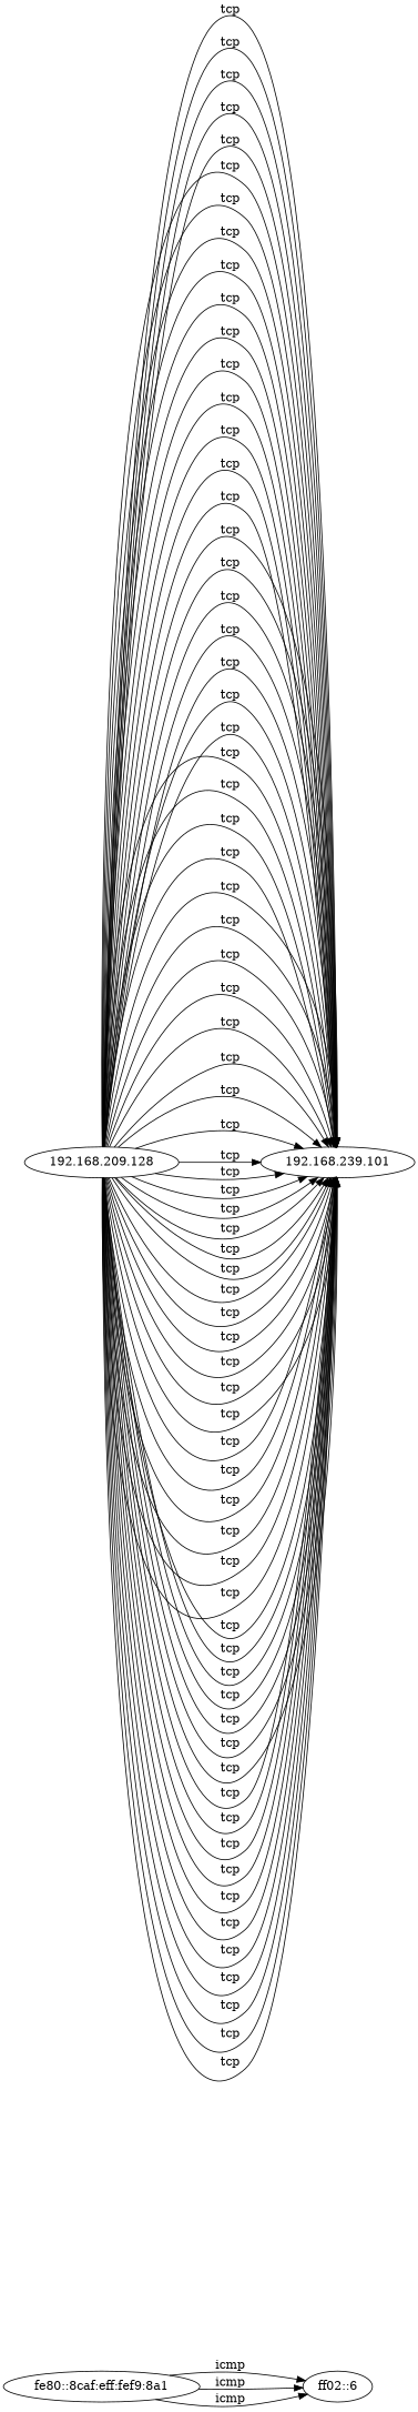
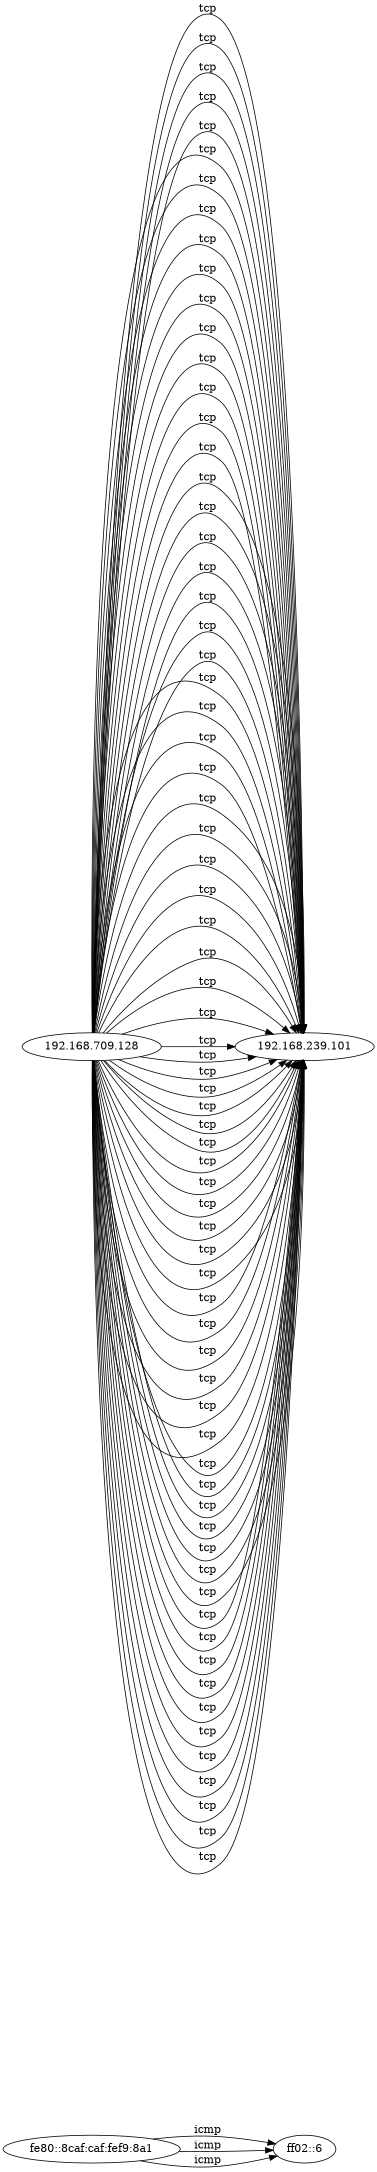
  digraph {
    rankdir=LR
    node [activity_score=0.27 degree=3 in_degree=0 out_degree=0 total_connections=3]
    edge [conn_state=SF dst_port=443 history=ShADadfFR local_orig=true local_resp=true orig_bytes=0 orig_ip_bytes=56 orig_pkts=113 protocol=tcp resp_bytes=525591 resp_ip_bytes=89095 resp_pkts=113 service=ssl src_port=133]
-   "fe80::8caf:eff:fef9:8a1" [out_degree=3]
+   "fe80::8caf:eff:fef9:8a1" [out_degree=3 label="fe80::8caf:caf:fef9:8a1"]
    n2 [in_degree=3 label="ff02::6"]
    "192.168.239.101" [activity_score=1.00 degree=72 in_degree=72 total_connections=72]
-   "192.168.209.128" [activity_score=1.00 degree=72 out_degree=72 total_connections=72]
+   "192.168.209.128" [activity_score=1.00 degree=72 out_degree=72 total_connections=72 label="192.168.709.128"]
    "fe80::8caf:eff:fef9:8a1" -> n2 [conn_state=OTH dst_port=134 history="-" label=icmp local_resp=false orig_bytes=32 orig_ip_bytes=224 orig_pkts=4 protocol=icmp resp_bytes=0 resp_ip_bytes=0 resp_pkts=0 service="-" timestamp=1747405144.045322]
    "fe80::8caf:eff:fef9:8a1" -> n2 [conn_state=OTH dst_port=134 history="-" label=icmp local_resp=false orig_pkts=1 protocol=icmp resp_bytes=0 resp_ip_bytes=0 resp_pkts=0 service="-" timestamp=1747405263.853370]
    "fe80::8caf:eff:fef9:8a1" -> n2 [conn_state=OTH dst_port=134 history="-" label=icmp local_resp=false orig_pkts=1 protocol=icmp resp_bytes=0 resp_ip_bytes=0 resp_pkts=0 service="-" timestamp=1747405386.733341]
    "192.168.209.128" -> "192.168.239.101" [history=DdfFaRR label=tcp orig_bytes=34796 orig_ip_bytes=38984 orig_pkts=81 resp_bytes=62223 resp_ip_bytes=66383 resp_pkts=80 service="-" src_port=36504 timestamp=1747405140.116953]
    "192.168.209.128" -> "192.168.239.101" [history=DdfFaR label=tcp orig_bytes=34318 orig_ip_bytes=38414 orig_pkts=79 resp_bytes=61404 resp_ip_bytes=65408 resp_pkts=77 service="-" src_port=36492 timestamp=1747405140.118482]
    "192.168.209.128" -> "192.168.239.101" [history=DdfFRRaR label=tcp orig_bytes=33879 orig_ip_bytes=38015 orig_pkts=80 resp_bytes=60585 resp_ip_bytes=64589 resp_pkts=77 service="-" src_port=36548 timestamp=1747405140.117802]
    "192.168.209.128" -> "192.168.239.101" [history=ADdfFaR label=tcp orig_bytes=34325 orig_ip_bytes=38525 orig_pkts=81 resp_bytes=61404 resp_ip_bytes=65460 resp_pkts=78 service="-" src_port=36520 timestamp=1747405140.138074]
    "192.168.209.128" -> "192.168.239.101" [history=DdAfFaRR label=tcp orig_bytes=32048 orig_ip_bytes=36028 orig_pkts=77 resp_bytes=57309 resp_ip_bytes=61157 resp_pkts=74 service="-" src_port=36530 timestamp=1747405140.132594]
    "192.168.209.128" -> "192.168.239.101" [history=DdAfFaR label=tcp orig_bytes=33846 orig_ip_bytes=37942 orig_pkts=79 resp_bytes=60585 resp_ip_bytes=64589 resp_pkts=77 service="-" src_port=36552 timestamp=1747405140.132891]
    "192.168.209.128" -> "192.168.239.101" [history=DdAfFRRaR label=tcp orig_bytes=33839 orig_ip_bytes=38183 orig_pkts=84 resp_bytes=60585 resp_ip_bytes=64589 resp_pkts=77 service="-" src_port=36560 timestamp=1747405140.132869]
    "192.168.209.128" -> "192.168.239.101" [history=DdAfFaRR label=tcp orig_bytes=37053 orig_ip_bytes=41605 orig_pkts=88 resp_bytes=66318 resp_ip_bytes=70686 resp_pkts=84 service="-" src_port=36544 timestamp=1747405140.133811]
    "192.168.209.128" -> "192.168.239.101" [history=ShADadfFRR label=tcp orig_bytes=46654 orig_ip_bytes=52514 resp_bytes=84676 resp_ip_bytes=90716 resp_pkts=116 src_port=36626 timestamp=1747405140.822829]
    "192.168.209.128" -> "192.168.239.101" [label=tcp orig_bytes=46925 orig_ip_bytes=52641 orig_pkts=110 resp_bytes=83211 src_port=36570 timestamp=1747405140.741949]
    "192.168.209.128" -> "192.168.239.101" [label=tcp orig_bytes=46642 orig_ip_bytes=52410 orig_pkts=111 resp_bytes=84676 resp_ip_bytes=90612 resp_pkts=114 src_port=36592 timestamp=1747405140.772963]
    "192.168.209.128" -> "192.168.239.101" [history=ShADadfFRR label=tcp orig_bytes=46969 orig_ip_bytes=52829 resp_bytes=83211 src_port=36640 timestamp=1747405140.842102]
    "192.168.209.128" -> "192.168.239.101" [label=tcp orig_bytes=46985 orig_ip_bytes=52805 orig_pkts=112 resp_bytes=83211 src_port=36654 timestamp=1747405140.877173]
    "192.168.209.128" -> "192.168.239.101" [label=tcp orig_bytes=46995 orig_ip_bytes=52815 orig_pkts=112 resp_bytes=83211 src_port=36594 timestamp=1747405140.793714]
    "192.168.209.128" -> "192.168.239.101" [history=ShADadfFRR label=tcp orig_bytes=47003 orig_ip_bytes=52863 resp_bytes=83211 resp_ip_bytes=89147 resp_pkts=114 src_port=36584 timestamp=1747405140.764288]
    "192.168.209.128" -> "192.168.239.101" [history=ShADadfFRRR label=tcp orig_bytes=47036 orig_ip_bytes=52948 orig_pkts=114 resp_bytes=83211 src_port=36610 timestamp=1747405140.815680]
    "192.168.209.128" -> "192.168.239.101" [label=tcp orig_bytes=47144 orig_ip_bytes=53068 orig_pkts=114 resp_bytes=83211 src_port=36666 timestamp=1747405141.618221]
    "192.168.209.128" -> "192.168.239.101" [label=tcp orig_bytes=46833 orig_ip_bytes=52653 orig_pkts=112 resp_bytes=84676 resp_ip_bytes=90664 resp_pkts=115 src_port=36698 timestamp=1747405141.699002]
    "192.168.209.128" -> "192.168.239.101" [label=tcp orig_bytes=47081 orig_ip_bytes=52901 orig_pkts=112 resp_bytes=83211 resp_ip_bytes=89199 resp_pkts=115 src_port=36706 timestamp=1747405141.699508]
    "192.168.209.128" -> "192.168.239.101" [label=tcp orig_bytes=47196 orig_ip_bytes=53120 orig_pkts=114 resp_bytes=83211 resp_ip_bytes=89147 resp_pkts=114 src_port=36672 timestamp=1747405141.638414]
    "192.168.209.128" -> "192.168.239.101" [label=tcp orig_bytes=47093 orig_ip_bytes=52861 orig_pkts=111 resp_bytes=83211 src_port=36674 timestamp=1747405141.670878]
    "192.168.209.128" -> "192.168.239.101" [history=ShADadfFRR label=tcp orig_bytes=46881 orig_ip_bytes=52741 resp_bytes=84676 resp_ip_bytes=90768 resp_pkts=117 src_port=36684 timestamp=1747405141.671252]
    "192.168.209.128" -> "192.168.239.101" [label=tcp orig_bytes=47077 orig_ip_bytes=52949 resp_bytes=83211 resp_ip_bytes=89147 resp_pkts=114 src_port=36716 timestamp=1747405141.728046]
    "192.168.209.128" -> "192.168.239.101" [label=tcp orig_bytes=47171 orig_ip_bytes=53043 resp_bytes=83211 src_port=36694 timestamp=1747405141.691541]
    "192.168.209.128" -> "192.168.239.101" [history=ShADadfFRRR label=tcp orig_bytes=47242 orig_ip_bytes=53154 orig_pkts=114 resp_bytes=83211 src_port=36728 timestamp=1747405142.478396]
    "192.168.209.128" -> "192.168.239.101" [label=tcp orig_bytes=47236 orig_ip_bytes=53004 orig_pkts=111 resp_bytes=83211 resp_ip_bytes=89043 resp_pkts=112 src_port=36764 timestamp=1747405142.591258]
    "192.168.209.128" -> "192.168.239.101" [label=tcp orig_bytes=47250 orig_ip_bytes=53070 orig_pkts=112 resp_bytes=83211 src_port=36744 timestamp=1747405142.533875]
    "192.168.209.128" -> "192.168.239.101" [label=tcp orig_bytes=46968 orig_ip_bytes=52788 orig_pkts=112 resp_bytes=84676 resp_ip_bytes=90612 resp_pkts=114 src_port=36780 timestamp=1747405142.600369]
    "192.168.209.128" -> "192.168.239.101" [label=tcp orig_bytes=46978 orig_ip_bytes=52850 resp_bytes=84676 resp_ip_bytes=90560 src_port=36760 timestamp=1747405142.537464]
    "192.168.209.128" -> "192.168.239.101" [label=tcp orig_bytes=46986 orig_ip_bytes=52806 orig_pkts=112 resp_bytes=84676 resp_ip_bytes=90508 resp_pkts=112 src_port=36784 timestamp=1747405142.601068]
    "192.168.209.128" -> "192.168.239.101" [label=tcp orig_bytes=47261 orig_ip_bytes=53185 orig_pkts=114 resp_bytes=83211 src_port=36792 timestamp=1747405142.681499]
    "192.168.209.128" -> "192.168.239.101" [history=ShADadfFr label=tcp orig_bytes=11686 orig_ip_bytes=13566 orig_pkts=36 resp_bytes=21658 resp_ip_bytes=23618 resp_pkts=38 src_port=36832 timestamp=1747405143.504231]
    "192.168.209.128" -> "192.168.239.101" [history=ShADadfFr label=tcp orig_bytes=2593 orig_ip_bytes=3693 orig_pkts=21 resp_bytes=11632 resp_ip_bytes=12800 resp_pkts=23 src_port=56514 timestamp=1747405228.580389]
    "192.168.209.128" -> "192.168.239.101" [history=ShADadfFr label=tcp orig_bytes=15812 orig_ip_bytes=18160 orig_pkts=45 resp_bytes=29029 resp_ip_bytes=31509 resp_pkts=48 src_port=36820 timestamp=1747405143.445954]
    "192.168.209.128" -> "192.168.239.101" [history=ShADadfFr label=tcp orig_bytes=44583 orig_ip_bytes=50311 orig_pkts=110 resp_bytes=78338 resp_ip_bytes=84030 resp_pkts=110 src_port=36800 timestamp=1747405142.745902]
    "192.168.209.128" -> "192.168.239.101" [history=ShADadfFr label=tcp orig_bytes=17020 orig_ip_bytes=19524 orig_pkts=48 resp_bytes=29202 resp_ip_bytes=31722 resp_pkts=49 src_port=36808 timestamp=1747405143.437883]
    "192.168.209.128" -> "192.168.239.101" [history=ShADadfFr label=tcp orig_bytes=9654 orig_ip_bytes=11326 orig_pkts=32 resp_bytes=16098 resp_ip_bytes=17786 resp_pkts=33 src_port=36858 timestamp=1747405143.578173]
    "192.168.209.128" -> "192.168.239.101" [history=ShADadfFr label=tcp orig_bytes=10287 orig_ip_bytes=12063 orig_pkts=34 resp_bytes=19201 resp_ip_bytes=21097 resp_pkts=37 src_port=36850 timestamp=1747405143.506304]
    "192.168.209.128" -> "192.168.239.101" [history=ShADadfFr label=tcp orig_bytes=7530 orig_ip_bytes=8994 orig_pkts=28 resp_bytes=14287 resp_ip_bytes=15975 resp_pkts=33 src_port=36870 timestamp=1747405143.582279]
    "192.168.209.128" -> "192.168.239.101" [history=ShADadfFr label=tcp orig_bytes=13361 orig_ip_bytes=15449 orig_pkts=40 resp_bytes=22650 resp_ip_bytes=24754 resp_pkts=41 src_port=36834 timestamp=1747405143.504429]
    "192.168.209.128" -> "192.168.239.101" [history=ShADadtfFRR label=tcp orig_bytes=63766 orig_ip_bytes=77126 orig_pkts=257 resp_bytes=527056 resp_ip_bytes=549915 resp_pkts=423 src_port=51708 timestamp=1747405276.569556]
    "192.168.209.128" -> "192.168.239.101" [label=tcp orig_bytes=64043 orig_ip_bytes=78183 orig_pkts=272 resp_ip_bytes=547491 resp_pkts=421 src_port=51694 timestamp=1747405276.567948]
    "192.168.209.128" -> "192.168.239.101" [label=tcp orig_bytes=63795 orig_ip_bytes=76947 orig_pkts=253 resp_bytes=527056 resp_ip_bytes=548852 resp_pkts=419 src_port=51720 timestamp=1747405276.570488]
    "192.168.209.128" -> "192.168.239.101" [history=ShADadtfFR label=tcp orig_bytes=63763 orig_ip_bytes=76615 orig_pkts=247 resp_bytes=527056 resp_ip_bytes=549759 resp_pkts=420 src_port=51680 timestamp=1747405276.567947]
    "192.168.209.128" -> "192.168.239.101" [history=ShADadfFRRRR label=tcp orig_bytes=63752 orig_ip_bytes=76464 orig_pkts=245 resp_bytes=527056 resp_ip_bytes=548852 resp_pkts=419 src_port=51740 timestamp=1747405276.574704]
    "192.168.209.128" -> "192.168.239.101" [label=tcp orig_bytes=63821 orig_ip_bytes=77233 orig_pkts=258 resp_bytes=527099 resp_ip_bytes=548895 resp_pkts=419 src_port=51724 timestamp=1747405276.574003]
    "192.168.209.128" -> "192.168.239.101" [label=tcp orig_bytes=63768 orig_ip_bytes=76868 orig_pkts=252 resp_bytes=527056 resp_ip_bytes=549008 resp_pkts=422 src_port=51746 timestamp=1747405276.575756]
    "192.168.209.128" -> "192.168.239.101" [history=ShADadtfFR label=tcp orig_bytes=63801 orig_ip_bytes=77017 orig_pkts=254 resp_bytes=527056 resp_ip_bytes=549654 resp_pkts=418 src_port=51698 timestamp=1747405276.568903]
    "192.168.209.128" -> "192.168.239.101" [history=ShADadtfFR label=tcp orig_bytes=64022 orig_ip_bytes=76354 orig_pkts=237 resp_ip_bytes=548138 resp_pkts=417 src_port=51802 timestamp=1747405278.018933]
    "192.168.209.128" -> "192.168.239.101" [label=tcp orig_bytes=63720 orig_ip_bytes=76248 orig_pkts=241 resp_bytes=527056 resp_ip_bytes=548800 resp_pkts=418 src_port=51808 timestamp=1747405278.022654]
    "192.168.209.128" -> "192.168.239.101" [history=ShADadtfFRRRR label=tcp orig_bytes=64004 orig_ip_bytes=76364 orig_pkts=238 resp_ip_bytes=548190 resp_pkts=418 src_port=51756 timestamp=1747405277.919170]
    "192.168.209.128" -> "192.168.239.101" [history=ShADadtfFR label=tcp orig_bytes=63997 orig_ip_bytes=76329 orig_pkts=237 resp_ip_bytes=548190 resp_pkts=418 src_port=51822 timestamp=1747405278.055954]
    "192.168.209.128" -> "192.168.239.101" [label=tcp orig_bytes=64063 orig_ip_bytes=76227 orig_pkts=234 resp_ip_bytes=547231 resp_pkts=416 src_port=51772 timestamp=1747405277.973190]
    "192.168.209.128" -> "192.168.239.101" [history=ShADadtfFR label=tcp orig_bytes=63811 orig_ip_bytes=76039 orig_pkts=235 resp_bytes=527056 resp_ip_bytes=549655 resp_pkts=418 src_port=51830 timestamp=1747405278.056132]
    "192.168.209.128" -> "192.168.239.101" [history=ShADadtfFR label=tcp orig_bytes=63799 orig_ip_bytes=76507 orig_pkts=244 resp_bytes=527056 resp_ip_bytes=550665 resp_pkts=421 src_port=51804 timestamp=1747405278.020719]
    "192.168.209.128" -> "192.168.239.101" [label=tcp orig_bytes=63780 orig_ip_bytes=75996 orig_pkts=235 resp_bytes=527056 resp_ip_bytes=548748 resp_pkts=417 src_port=51788 timestamp=1747405277.980328]
    "192.168.209.128" -> "192.168.239.101" [history=ShADadfFRR label=tcp orig_bytes=64219 orig_ip_bytes=76631 orig_pkts=239 resp_ip_bytes=547283 resp_pkts=417 src_port=51846 timestamp=1747405279.232333]
    "192.168.209.128" -> "192.168.239.101" [label=tcp orig_bytes=63961 orig_ip_bytes=76801 orig_pkts=247 resp_bytes=527056 resp_ip_bytes=548696 resp_pkts=416 src_port=51872 timestamp=1747405279.339143]
    "192.168.209.128" -> "192.168.239.101" [label=tcp orig_bytes=64219 orig_ip_bytes=77111 orig_pkts=248 resp_ip_bytes=547231 resp_pkts=416 src_port=51858 timestamp=1747405279.334172]
    "192.168.209.128" -> "192.168.239.101" [label=tcp orig_bytes=64238 orig_ip_bytes=77130 orig_pkts=248 resp_ip_bytes=547231 resp_pkts=416 src_port=37608 timestamp=1747405279.396512]
    "192.168.209.128" -> "192.168.239.101" [history=ShADadtfFR label=tcp orig_bytes=63867 orig_ip_bytes=76719 orig_pkts=247 resp_bytes=527056 resp_ip_bytes=549655 resp_pkts=418 src_port=37626 timestamp=1747405279.476192]
    "192.168.209.128" -> "192.168.239.101" [history=ShADadfFRR label=tcp orig_bytes=63939 orig_ip_bytes=77079 orig_pkts=253 resp_bytes=527056 resp_ip_bytes=548852 resp_pkts=419 src_port=51882 timestamp=1747405279.341527]
    "192.168.209.128" -> "192.168.239.101" [label=tcp orig_bytes=64135 orig_ip_bytes=76715 orig_pkts=242 resp_ip_bytes=547231 resp_pkts=416 src_port=37630 timestamp=1747405279.521764]
    "192.168.209.128" -> "192.168.239.101" [label=tcp orig_bytes=64182 orig_ip_bytes=76814 orig_pkts=243 resp_ip_bytes=547231 resp_pkts=416 src_port=37616 timestamp=1747405279.475246]
    "192.168.209.128" -> "192.168.239.101" [history=ShADadtfFR label=tcp orig_bytes=64269 orig_ip_bytes=77173 orig_pkts=248 resp_ip_bytes=548137 resp_pkts=417 src_port=37644 timestamp=1747405280.488748]
    "192.168.209.128" -> "192.168.239.101" [history=ShADadtFfR label=tcp orig_bytes=64329 orig_ip_bytes=77713 orig_pkts=257 resp_ip_bytes=549044 resp_pkts=418 src_port=37666 timestamp=1747405280.553957]
    "192.168.209.128" -> "192.168.239.101" [history=ShADadtfF label=tcp orig_bytes=64332 orig_ip_bytes=77716 orig_pkts=257 resp_ip_bytes=548190 resp_pkts=418 src_port=37696 timestamp=1747405280.630317]
    "192.168.209.128" -> "192.168.239.101" [history=ShADadtfFRRR label=tcp orig_bytes=64332 orig_ip_bytes=77796 orig_pkts=259 resp_ip_bytes=548138 resp_pkts=417 src_port=37656 timestamp=1747405280.534075]
    "192.168.209.128" -> "192.168.239.101" [label=tcp orig_bytes=64324 orig_ip_bytes=78100 orig_pkts=265 resp_ip_bytes=547387 resp_pkts=419 src_port=37682 timestamp=1747405280.614266]
    "192.168.209.128" -> "192.168.239.101" [history=ShADadtfFR label=tcp orig_bytes=64328 orig_ip_bytes=77596 orig_pkts=255 resp_ip_bytes=548190 resp_pkts=418 src_port=37704 timestamp=1747405280.739697]
    "192.168.209.128" -> "192.168.239.101" [history=ShADadfFRRR label=tcp orig_bytes=64071 orig_ip_bytes=77731 orig_pkts=263 resp_bytes=527056 resp_ip_bytes=548852 resp_pkts=419 src_port=37698 timestamp=1747405280.632300]
    "192.168.209.128" -> "192.168.239.101" [history=ShADadtfFRRR label=tcp orig_bytes=64339 orig_ip_bytes=77751 orig_pkts=258 resp_ip_bytes=548138 resp_pkts=417 src_port=37700 timestamp=1747405280.701499]
  }
